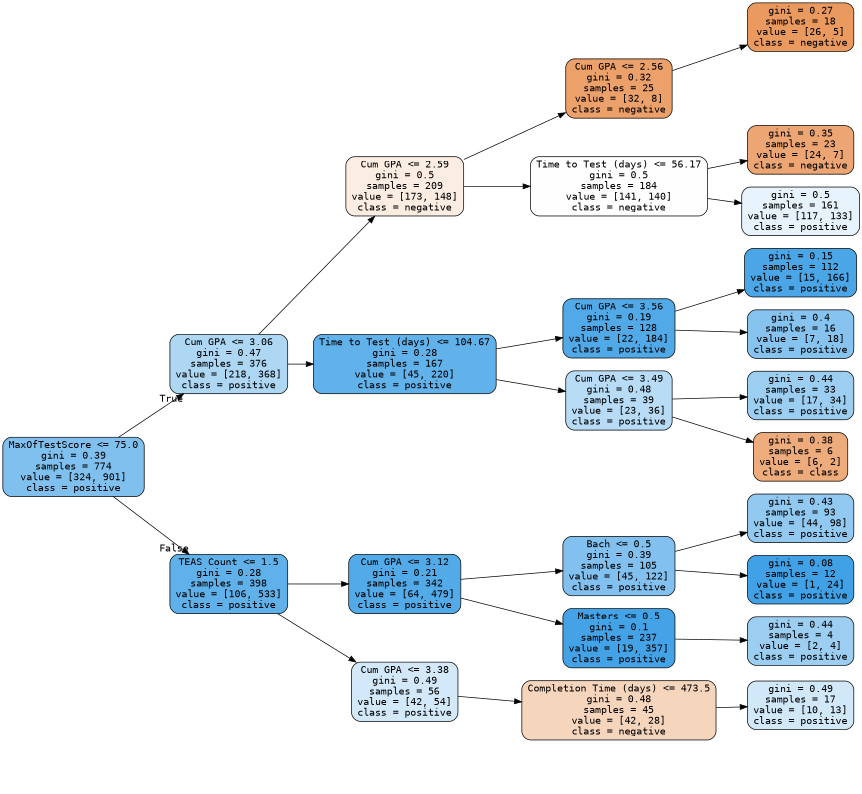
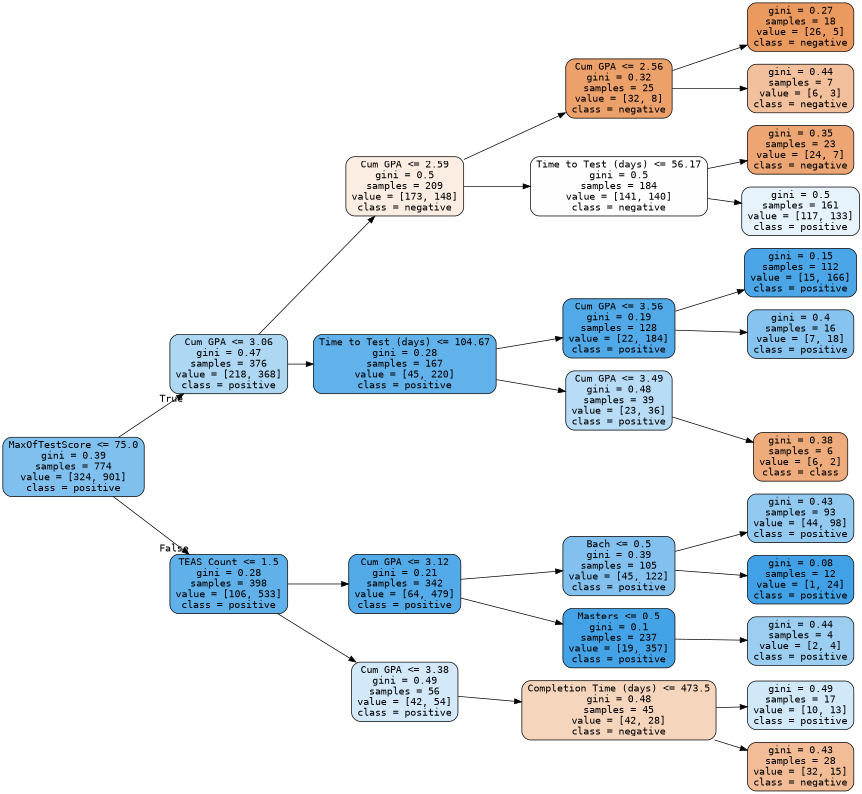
  digraph {
    fontname="DejaVu Sans Mono"
    rankdir=LR
    node [color=black fillcolor="#9ccef2" fontname="DejaVu Sans Mono" shape=box style="filled, rounded"]
    edge [fontname="DejaVu Sans Mono"]
    n1 [fillcolor="#80c0ee" label="MaxOfTestScore <= 75.0\ngini = 0.39\nsamples = 774\nvalue = [324, 901]\nclass = positive"]
    n2 [fillcolor="#aed7f4" label="Cum GPA <= 3.06\ngini = 0.47\nsamples = 376\nvalue = [218, 368]\nclass = positive"]
    n3 [fillcolor="#60b0ea" label="TEAS Count <= 1.5\ngini = 0.28\nsamples = 398\nvalue = [106, 533]\nclass = positive"]
    n4 [fillcolor="#fbede2" label="Cum GPA <= 2.59\ngini = 0.5\nsamples = 209\nvalue = [173, 148]\nclass = negative"]
    n5 [fillcolor="#61b1ea" label="Time to Test (days) <= 104.67\ngini = 0.28\nsamples = 167\nvalue = [45, 220]\nclass = positive"]
    n6 [fillcolor="#53aae8" label="Cum GPA <= 3.12\ngini = 0.21\nsamples = 342\nvalue = [64, 479]\nclass = positive"]
    n7 [fillcolor="#d3e9f9" label="Cum GPA <= 3.38\ngini = 0.49\nsamples = 56\nvalue = [42, 54]\nclass = positive"]
    n8 [fillcolor="#eca06a" label="Cum GPA <= 2.56\ngini = 0.32\nsamples = 25\nvalue = [32, 8]\nclass = negative"]
    n9 [fillcolor="#fffefe" label="Time to Test (days) <= 56.17\ngini = 0.5\nsamples = 184\nvalue = [141, 140]\nclass = negative"]
    n10 [fillcolor="#51a9e8" label="Cum GPA <= 3.56\ngini = 0.19\nsamples = 128\nvalue = [22, 184]\nclass = positive"]
    n11 [fillcolor="#b8dcf6" label="Cum GPA <= 3.49\ngini = 0.48\nsamples = 39\nvalue = [23, 36]\nclass = positive"]
    n12 [fillcolor="#ea995f" label="gini = 0.27\nsamples = 18\nvalue = [26, 5]\nclass = negative"]
+   n13 [fillcolor="#f2c09c" label="gini = 0.44\nsamples = 7\nvalue = [6, 3]\nclass = negative"]
    n14 [fillcolor="#eda673" label="gini = 0.35\nsamples = 23\nvalue = [24, 7]\nclass = negative"]
    n15 [fillcolor="#e7f3fc" label="gini = 0.5\nsamples = 161\nvalue = [117, 133]\nclass = positive"]
    n16 [fillcolor="#4ba6e7" label="gini = 0.15\nsamples = 112\nvalue = [15, 166]\nclass = positive"]
    n17 [fillcolor="#86c3ef" label="gini = 0.4\nsamples = 16\nvalue = [7, 18]\nclass = positive"]
-   n18 [label="gini = 0.44\nsamples = 33\nvalue = [17, 34]\nclass = positive"]
    n19 [fillcolor="#eeab7b" label="gini = 0.38\nsamples = 6\nvalue = [6, 2]\nclass = class"]
    n20 [fillcolor="#82c1ef" label="Bach <= 0.5\ngini = 0.39\nsamples = 105\nvalue = [45, 122]\nclass = positive"]
    n21 [fillcolor="#44a2e6" label="Masters <= 0.5\ngini = 0.1\nsamples = 237\nvalue = [19, 357]\nclass = positive"]
    n22 [fillcolor="#f6d5bd" label="Completion Time (days) <= 473.5\ngini = 0.48\nsamples = 45\nvalue = [42, 28]\nclass = negative"]
    n23 [fillcolor="#92c9f1" label="gini = 0.43\nsamples = 93\nvalue = [44, 98]\nclass = positive"]
    n24 [fillcolor="#41a1e6" label="gini = 0.08\nsamples = 12\nvalue = [1, 24]\nclass = positive"]
    n25 [label="gini = 0.44\nsamples = 4\nvalue = [2, 4]\nclass = positive"]
    n26 [fillcolor="#d1e8f9" label="gini = 0.49\nsamples = 17\nvalue = [10, 13]\nclass = positive"]
+   n27 [fillcolor="#f1bc96" label="gini = 0.43\nsamples = 28\nvalue = [32, 15]\nclass = negative"]
    n1 -> n2 [headlabel=True labelangle=45 labeldistance=2.5]
    n1 -> n3 [headlabel=False labelangle=-45 labeldistance=2.5]
    n2 -> n4
    n2 -> n5
    n3 -> n6
    n3 -> n7
    n4 -> n8
    n4 -> n9
    n5 -> n10
    n5 -> n11
    n6 -> n20
    n6 -> n21
    n7 -> n22
    n8 -> n12
+   n8 -> n13
    n9 -> n14
    n9 -> n15
    n10 -> n16
    n10 -> n17
-   n11 -> n18
    n11 -> n19
    n20 -> n23
    n20 -> n24
    n21 -> n25
    n22 -> n26
+   n22 -> n27
  }
